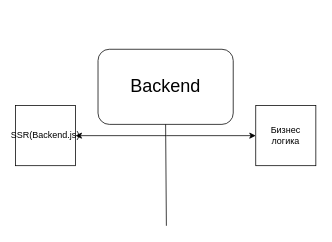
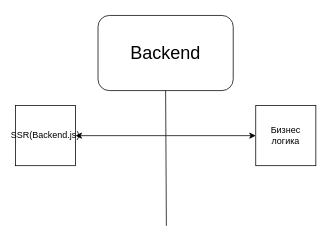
  <mxCell id="0" />
  <mxCell id="1" parent="0" />
- <mxCell id="2" value="&lt;font style=&quot;font-size: 24px;&quot;&gt;Backend&lt;/font&gt;" style="rounded=1;whiteSpace=wrap;html=1;" vertex="1" parent="1"><mxGeometry x="130" y="65" width="180" height="100" as="geometry" /></mxCell>
+ <mxCell id="2" value="&lt;font style=&quot;font-size: 24px;&quot;&gt;Backend&lt;/font&gt;" style="rounded=1;whiteSpace=wrap;html=1;" vertex="1" parent="1"><mxGeometry x="130" y="20" width="180" height="100" as="geometry" /></mxCell>
  <mxCell id="3" value="" style="endArrow=none;html=1;rounded=0;entryX=0.5;entryY=1;entryDx=0;entryDy=0;" edge="1" parent="1" target="2"><mxGeometry width="50" height="50" relative="1" as="geometry"><mxPoint x="221" y="300" as="sourcePoint" /><mxPoint x="251" y="70" as="targetPoint" /></mxGeometry></mxCell>
  <mxCell id="4" value="" style="endArrow=classic;html=1;rounded=0;" edge="1" parent="1" target="6"><mxGeometry width="50" height="50" relative="1" as="geometry"><mxPoint x="221" y="180" as="sourcePoint" /><mxPoint x="321" y="180" as="targetPoint" /></mxGeometry></mxCell>
  <mxCell id="5" value="" style="endArrow=classic;html=1;rounded=0;entryX=1;entryY=0.5;entryDx=0;entryDy=0;" edge="1" parent="1" target="7"><mxGeometry width="50" height="50" relative="1" as="geometry"><mxPoint x="221" y="180" as="sourcePoint" /><mxPoint x="121" y="180" as="targetPoint" /></mxGeometry></mxCell>
  <mxCell id="6" value="Бизнес логика" style="whiteSpace=wrap;html=1;aspect=fixed;" vertex="1" parent="1"><mxGeometry x="340" y="140" width="80" height="80" as="geometry" /></mxCell>
  <mxCell id="7" value="SSR(Backend.js)" style="whiteSpace=wrap;html=1;aspect=fixed;" vertex="1" parent="1"><mxGeometry x="20" y="140" width="80" height="80" as="geometry" /></mxCell>
